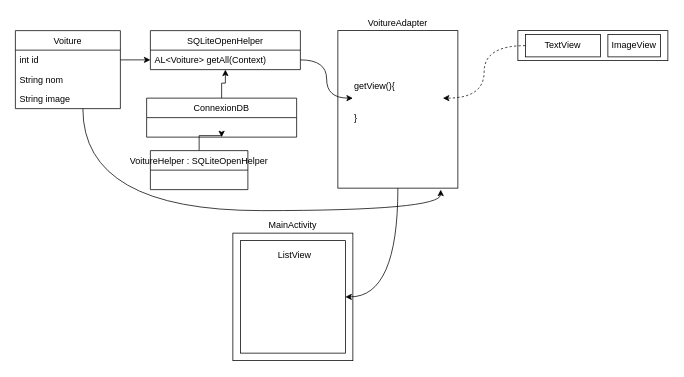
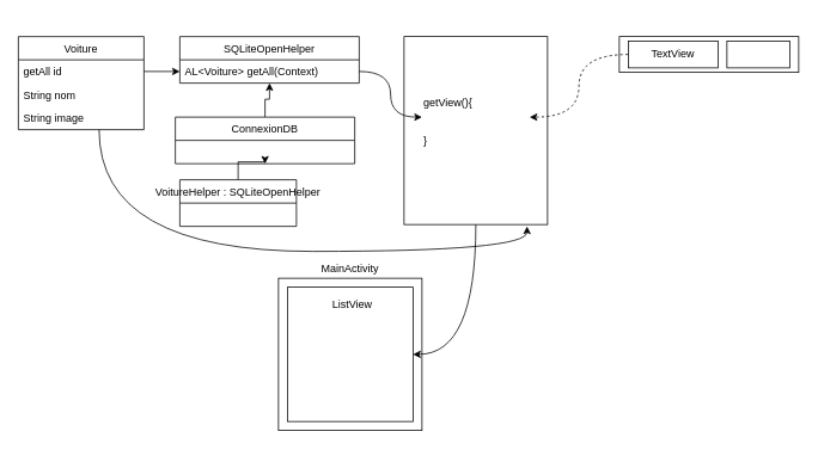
  <mxCell id="0" />
  <mxCell id="1" parent="0" />
  <mxCell id="2" style="edgeStyle=orthogonalEdgeStyle;curved=1;rounded=0;orthogonalLoop=1;jettySize=auto;html=1;entryX=0.857;entryY=1.01;entryDx=0;entryDy=0;entryPerimeter=0;" edge="1" parent="1" source="3" target="13"><mxGeometry relative="1" as="geometry"><Array as="points"><mxPoint x="110" y="280" /><mxPoint x="587" y="280" /></Array></mxGeometry></mxCell>
  <mxCell id="3" value="Voiture" style="swimlane;fontStyle=0;childLayout=stackLayout;horizontal=1;startSize=26;horizontalStack=0;resizeParent=1;resizeParentMax=0;resizeLast=0;collapsible=1;marginBottom=0;" parent="1" vertex="1"><mxGeometry x="20" y="40" width="140" height="104" as="geometry" /></mxCell>
- <mxCell id="4" value="int id" style="text;strokeColor=none;fillColor=none;align=left;verticalAlign=top;spacingLeft=4;spacingRight=4;overflow=hidden;rotatable=0;points=[[0,0.5],[1,0.5]];portConstraint=eastwest;" parent="3" vertex="1"><mxGeometry y="26" width="140" height="26" as="geometry" /></mxCell>
+ <mxCell id="4" value="getAll id" style="text;strokeColor=none;fillColor=none;align=left;verticalAlign=top;spacingLeft=4;spacingRight=4;overflow=hidden;rotatable=0;points=[[0,0.5],[1,0.5]];portConstraint=eastwest;" parent="3" vertex="1"><mxGeometry y="26" width="140" height="26" as="geometry" /></mxCell>
  <mxCell id="5" value="String nom" style="text;strokeColor=none;fillColor=none;align=left;verticalAlign=top;spacingLeft=4;spacingRight=4;overflow=hidden;rotatable=0;points=[[0,0.5],[1,0.5]];portConstraint=eastwest;" parent="3" vertex="1"><mxGeometry y="52" width="140" height="26" as="geometry" /></mxCell>
  <mxCell id="6" value="String image" style="text;strokeColor=none;fillColor=none;align=left;verticalAlign=top;spacingLeft=4;spacingRight=4;overflow=hidden;rotatable=0;points=[[0,0.5],[1,0.5]];portConstraint=eastwest;" parent="3" vertex="1"><mxGeometry y="78" width="140" height="26" as="geometry" /></mxCell>
  <mxCell id="7" value="SQLiteOpenHelper" style="swimlane;fontStyle=0;childLayout=stackLayout;horizontal=1;startSize=26;horizontalStack=0;resizeParent=1;resizeParentMax=0;resizeLast=0;collapsible=1;marginBottom=0;" parent="1" vertex="1"><mxGeometry x="200" y="40" width="200" height="52" as="geometry" /></mxCell>
  <mxCell id="8" value="AL&lt;Voiture&gt; getAll(Context)" style="text;strokeColor=none;fillColor=none;align=left;verticalAlign=top;spacingLeft=4;spacingRight=4;overflow=hidden;rotatable=0;points=[[0,0.5],[1,0.5]];portConstraint=eastwest;" parent="7" vertex="1"><mxGeometry y="26" width="200" height="26" as="geometry" /></mxCell>
  <mxCell id="9" style="edgeStyle=orthogonalEdgeStyle;rounded=0;orthogonalLoop=1;jettySize=auto;html=1;entryX=0.5;entryY=1;entryDx=0;entryDy=0;" edge="1" parent="1" source="10" target="7"><mxGeometry relative="1" as="geometry" /></mxCell>
  <mxCell id="10" value="ConnexionDB" style="swimlane;fontStyle=0;childLayout=stackLayout;horizontal=1;startSize=26;horizontalStack=0;resizeParent=1;resizeParentMax=0;resizeLast=0;collapsible=1;marginBottom=0;" parent="1" vertex="1"><mxGeometry x="195" y="130" width="200" height="52" as="geometry" /></mxCell>
  <mxCell id="11" style="edgeStyle=orthogonalEdgeStyle;rounded=0;orthogonalLoop=1;jettySize=auto;html=1;entryX=0.5;entryY=1;entryDx=0;entryDy=0;" edge="1" parent="1" source="12" target="10"><mxGeometry relative="1" as="geometry" /></mxCell>
  <mxCell id="12" value="VoitureHelper : SQLiteOpenHelper" style="swimlane;fontStyle=0;childLayout=stackLayout;horizontal=1;startSize=26;horizontalStack=0;resizeParent=1;resizeParentMax=0;resizeLast=0;collapsible=1;marginBottom=0;" parent="1" vertex="1"><mxGeometry x="200" y="200" width="130" height="52" as="geometry" /></mxCell>
  <mxCell id="13" value="" style="rounded=0;whiteSpace=wrap;html=1;" parent="1" vertex="1"><mxGeometry x="450" y="40" width="160" height="210" as="geometry" /></mxCell>
- <mxCell id="14" value="VoitureAdapter" style="text;html=1;strokeColor=none;fillColor=none;align=center;verticalAlign=middle;whiteSpace=wrap;rounded=0;" parent="1" vertex="1"><mxGeometry x="450" y="20" width="160" height="20" as="geometry" /></mxCell>
  <mxCell id="15" value="" style="rounded=0;whiteSpace=wrap;html=1;" parent="1" vertex="1"><mxGeometry x="690" y="40" width="200" height="40" as="geometry" /></mxCell>
  <mxCell id="16" value="" style="rounded=0;whiteSpace=wrap;html=1;" parent="1" vertex="1"><mxGeometry x="810" y="45" width="70" height="30" as="geometry" /></mxCell>
  <mxCell id="17" value="" style="rounded=0;whiteSpace=wrap;html=1;" parent="1" vertex="1"><mxGeometry x="700" y="45" width="100" height="30" as="geometry" /></mxCell>
- <mxCell id="18" value="ImageView" style="text;html=1;strokeColor=none;fillColor=none;align=center;verticalAlign=middle;whiteSpace=wrap;rounded=0;" parent="1" vertex="1"><mxGeometry x="810" y="50" width="70" height="20" as="geometry" /></mxCell>
  <mxCell id="19" style="edgeStyle=orthogonalEdgeStyle;curved=1;rounded=0;orthogonalLoop=1;jettySize=auto;html=1;entryX=1;entryY=0.25;entryDx=0;entryDy=0;dashed=1;" parent="1" source="20" target="21" edge="1"><mxGeometry relative="1" as="geometry" /></mxCell>
  <mxCell id="20" value="TextView" style="text;html=1;strokeColor=none;fillColor=none;align=center;verticalAlign=middle;whiteSpace=wrap;rounded=0;" parent="1" vertex="1"><mxGeometry x="700" y="50" width="100" height="20" as="geometry" /></mxCell>
  <mxCell id="21" value="getView(){&lt;br&gt;&lt;br&gt;&lt;br&gt;}" style="text;html=1;strokeColor=none;fillColor=none;align=left;verticalAlign=top;whiteSpace=wrap;rounded=0;" parent="1" vertex="1"><mxGeometry x="470" y="100" width="120" height="120" as="geometry" /></mxCell>
  <mxCell id="22" value="" style="rounded=0;whiteSpace=wrap;html=1;align=left;" parent="1" vertex="1"><mxGeometry x="310" y="310" width="160" height="170" as="geometry" /></mxCell>
  <mxCell id="23" value="MainActivity" style="text;html=1;strokeColor=none;fillColor=none;align=center;verticalAlign=middle;whiteSpace=wrap;rounded=0;" parent="1" vertex="1"><mxGeometry x="310" y="290" width="160" height="20" as="geometry" /></mxCell>
  <mxCell id="24" value="" style="rounded=0;whiteSpace=wrap;html=1;align=left;" parent="1" vertex="1"><mxGeometry x="320" y="320" width="140" height="150" as="geometry" /></mxCell>
  <mxCell id="25" value="ListView" style="text;html=1;strokeColor=none;fillColor=none;align=center;verticalAlign=middle;whiteSpace=wrap;rounded=0;" parent="1" vertex="1"><mxGeometry x="335" y="330" width="115" height="20" as="geometry" /></mxCell>
  <mxCell id="26" style="rounded=0;orthogonalLoop=1;jettySize=auto;html=1;entryX=0;entryY=0.25;entryDx=0;entryDy=0;edgeStyle=orthogonalEdgeStyle;curved=1;" parent="1" source="8" target="21" edge="1"><mxGeometry relative="1" as="geometry" /></mxCell>
  <mxCell id="27" style="edgeStyle=orthogonalEdgeStyle;curved=1;rounded=0;orthogonalLoop=1;jettySize=auto;html=1;entryX=1;entryY=0.5;entryDx=0;entryDy=0;" parent="1" source="13" target="24" edge="1"><mxGeometry relative="1" as="geometry"><mxPoint x="590" y="410" as="targetPoint" /></mxGeometry></mxCell>
  <mxCell id="28" style="edgeStyle=orthogonalEdgeStyle;rounded=0;orthogonalLoop=1;jettySize=auto;html=1;entryX=0;entryY=0.5;entryDx=0;entryDy=0;" edge="1" parent="1" source="4" target="8"><mxGeometry relative="1" as="geometry" /></mxCell>
